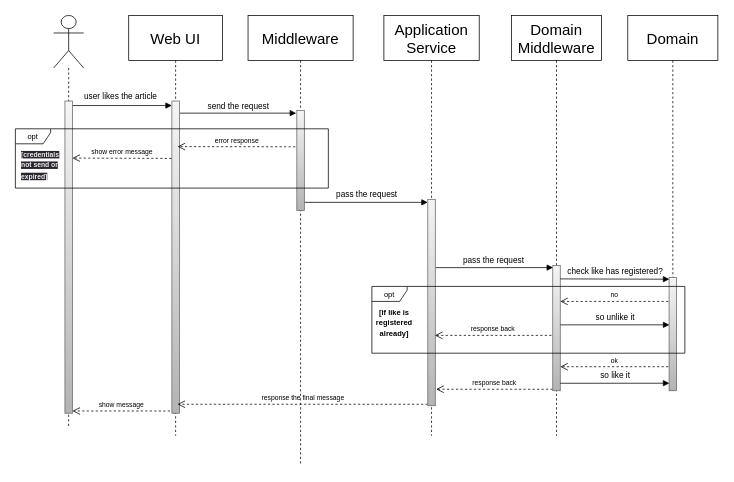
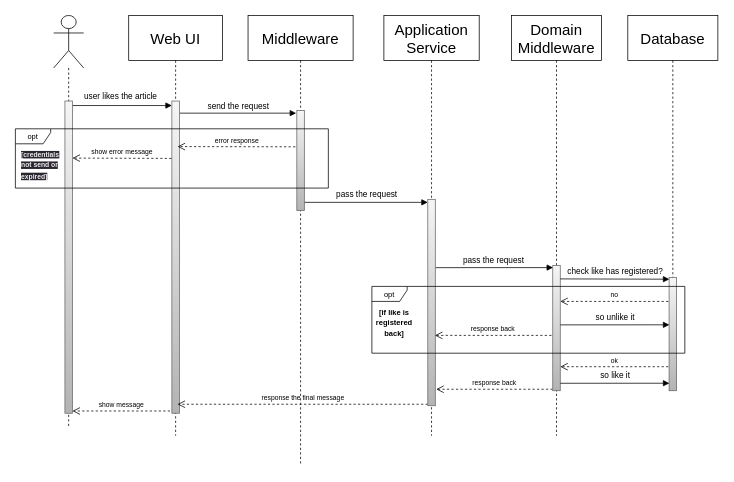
  <mxCell id="0" />
  <mxCell id="1" parent="0" />
  <mxCell id="2" value="" style="shape=umlLifeline;participant=umlActor;perimeter=lifelinePerimeter;whiteSpace=wrap;html=1;container=1;collapsible=0;recursiveResize=0;verticalAlign=top;spacingTop=36;outlineConnect=0;size=70;" vertex="1" parent="1"><mxGeometry x="71" y="20" width="40" height="550" as="geometry" /></mxCell>
  <mxCell id="3" value="&lt;font style=&quot;font-size: 20px;&quot;&gt;Web UI&lt;/font&gt;" style="shape=umlLifeline;perimeter=lifelinePerimeter;whiteSpace=wrap;html=1;container=1;collapsible=0;recursiveResize=0;outlineConnect=0;size=60;" vertex="1" parent="1"><mxGeometry x="171" y="20" width="125" height="560" as="geometry" /></mxCell>
  <mxCell id="4" value="send the request" style="html=1;verticalAlign=bottom;endArrow=block;entryX=-0.084;entryY=0.029;entryDx=0;entryDy=0;entryPerimeter=0;labelBackgroundColor=none;" edge="1" parent="3" source="5"><mxGeometry width="80" relative="1" as="geometry"><mxPoint x="60" y="130" as="sourcePoint" /><mxPoint x="223.16" y="130.15" as="targetPoint" /></mxGeometry></mxCell>
  <mxCell id="5" value="" style="html=1;points=[];perimeter=orthogonalPerimeter;verticalAlign=middle;fillStyle=auto;rounded=0;glass=0;shadow=0;fillColor=#f5f5f5;gradientColor=#b3b3b3;strokeColor=#666666;" vertex="1" parent="3"><mxGeometry x="57.5" y="114" width="10" height="416" as="geometry" /></mxCell>
  <mxCell id="6" value="&lt;font style=&quot;&quot;&gt;&lt;font style=&quot;font-size: 20px;&quot;&gt;Middleware&lt;/font&gt;&lt;br&gt;&lt;/font&gt;" style="shape=umlLifeline;perimeter=lifelinePerimeter;whiteSpace=wrap;html=1;container=1;collapsible=0;recursiveResize=0;outlineConnect=0;size=60;" vertex="1" parent="1"><mxGeometry x="330" y="20" width="140" height="600" as="geometry" /></mxCell>
  <mxCell id="7" value="" style="html=1;points=[];perimeter=orthogonalPerimeter;fontSize=11;fillColor=#f5f5f5;gradientColor=#b3b3b3;strokeColor=#666666;" vertex="1" parent="6"><mxGeometry x="65" y="126.5" width="10" height="133.5" as="geometry" /></mxCell>
  <mxCell id="8" value="ok" style="html=1;verticalAlign=bottom;endArrow=open;dashed=1;endSize=8;labelBackgroundColor=none;fontSize=9;exitX=-0.1;exitY=0.968;exitDx=0;exitDy=0;exitPerimeter=0;" edge="1" parent="6"><mxGeometry relative="1" as="geometry"><mxPoint x="560" y="468.008" as="sourcePoint" /><mxPoint x="416.0" y="468.004" as="targetPoint" /></mxGeometry></mxCell>
  <mxCell id="9" value="show message" style="html=1;verticalAlign=bottom;endArrow=open;dashed=1;endSize=8;labelBackgroundColor=none;fontSize=9;" edge="1" parent="6"><mxGeometry relative="1" as="geometry"><mxPoint x="-104.0" y="527" as="sourcePoint" /><mxPoint x="-234.0" y="527.004" as="targetPoint" /></mxGeometry></mxCell>
  <mxCell id="10" value="response the final message" style="html=1;verticalAlign=bottom;endArrow=open;dashed=1;endSize=8;labelBackgroundColor=none;fontSize=9;exitX=-0.092;exitY=0.877;exitDx=0;exitDy=0;exitPerimeter=0;" edge="1" parent="6"><mxGeometry relative="1" as="geometry"><mxPoint x="239.5" y="518.004" as="sourcePoint" /><mxPoint x="-94" y="518" as="targetPoint" /></mxGeometry></mxCell>
  <mxCell id="11" value="response back" style="html=1;verticalAlign=bottom;endArrow=open;dashed=1;endSize=8;labelBackgroundColor=none;fontSize=9;exitX=-0.1;exitY=0.968;exitDx=0;exitDy=0;exitPerimeter=0;entryX=1.117;entryY=0.986;entryDx=0;entryDy=0;entryPerimeter=0;" edge="1" parent="6"><mxGeometry relative="1" as="geometry"><mxPoint x="406" y="498.008" as="sourcePoint" /><mxPoint x="250.67" y="498.034" as="targetPoint" /></mxGeometry></mxCell>
  <mxCell id="12" value="&lt;span style=&quot;font-size: 20px;&quot;&gt;Domain&lt;br&gt;Middleware&lt;br&gt;&lt;/span&gt;" style="shape=umlLifeline;perimeter=lifelinePerimeter;whiteSpace=wrap;html=1;container=1;collapsible=0;recursiveResize=0;outlineConnect=0;size=60;" vertex="1" parent="1"><mxGeometry x="681" y="20" width="120" height="560" as="geometry" /></mxCell>
  <mxCell id="13" value="&lt;font style=&quot;font-size: 11px;&quot;&gt;pass the request&lt;br&gt;&lt;/font&gt;" style="html=1;verticalAlign=bottom;endArrow=block;fontSize=14;labelBackgroundColor=none;entryX=0.043;entryY=0.088;entryDx=0;entryDy=0;entryPerimeter=0;" edge="1" parent="12"><mxGeometry relative="1" as="geometry"><mxPoint x="-101.5" y="336" as="sourcePoint" /><mxPoint x="55.43" y="335.936" as="targetPoint" /></mxGeometry></mxCell>
  <mxCell id="14" value="" style="html=1;points=[];perimeter=orthogonalPerimeter;rounded=0;shadow=0;glass=0;sketch=0;fillStyle=auto;fontSize=14;fillColor=#f5f5f5;gradientColor=#b3b3b3;strokeColor=#666666;" vertex="1" parent="12"><mxGeometry x="55" y="333" width="10" height="167" as="geometry" /></mxCell>
  <mxCell id="15" value="&lt;font style=&quot;font-size: 11px;&quot;&gt;user likes the article&lt;br&gt;&lt;/font&gt;" style="html=1;verticalAlign=bottom;endArrow=block;fontSize=22;labelBackgroundColor=none;" edge="1" parent="1" target="5"><mxGeometry x="0.004" width="80" relative="1" as="geometry"><mxPoint x="91" y="140" as="sourcePoint" /><mxPoint x="221" y="140" as="targetPoint" /><Array as="points" /><mxPoint as="offset" /></mxGeometry></mxCell>
  <mxCell id="16" value="&lt;font style=&quot;font-size: 20px;&quot;&gt;Application Service&lt;/font&gt;" style="shape=umlLifeline;perimeter=lifelinePerimeter;whiteSpace=wrap;html=1;container=1;collapsible=0;recursiveResize=0;outlineConnect=0;size=60;" vertex="1" parent="1"><mxGeometry x="511" y="20" width="127" height="560" as="geometry" /></mxCell>
  <mxCell id="17" value="" style="html=1;points=[];perimeter=orthogonalPerimeter;rounded=0;shadow=0;glass=0;sketch=0;fillStyle=auto;fontSize=14;fillColor=#f5f5f5;gradientColor=#b3b3b3;strokeColor=#666666;" vertex="1" parent="16"><mxGeometry x="58.5" y="245" width="10" height="275" as="geometry" /></mxCell>
  <mxCell id="18" value="" style="html=1;points=[];perimeter=orthogonalPerimeter;fillColor=#f5f5f5;gradientColor=#b3b3b3;strokeColor=#666666;" vertex="1" parent="1"><mxGeometry x="86" y="134" width="10" height="416" as="geometry" /></mxCell>
- <mxCell id="19" value="&lt;span style=&quot;font-size: 20px;&quot;&gt;Domain&lt;br&gt;&lt;/span&gt;" style="shape=umlLifeline;perimeter=lifelinePerimeter;whiteSpace=wrap;html=1;container=1;collapsible=0;recursiveResize=0;outlineConnect=0;size=60;" vertex="1" parent="1"><mxGeometry x="836" y="20" width="120" height="500" as="geometry" /></mxCell>
+ <mxCell id="19" value="&lt;span style=&quot;font-size: 20px;&quot;&gt;Database&lt;br&gt;&lt;/span&gt;" style="shape=umlLifeline;perimeter=lifelinePerimeter;whiteSpace=wrap;html=1;container=1;collapsible=0;recursiveResize=0;outlineConnect=0;size=60;" vertex="1" parent="1"><mxGeometry x="836" y="20" width="120" height="500" as="geometry" /></mxCell>
  <mxCell id="20" value="&lt;font style=&quot;font-size: 11px;&quot;&gt;check like has registered?&lt;br&gt;&lt;/font&gt;" style="html=1;verticalAlign=bottom;endArrow=block;fontSize=14;labelBackgroundColor=none;entryX=0.044;entryY=0.016;entryDx=0;entryDy=0;entryPerimeter=0;" edge="1" parent="19" target="21"><mxGeometry relative="1" as="geometry"><mxPoint x="-90" y="351" as="sourcePoint" /><mxPoint x="64" y="351" as="targetPoint" /></mxGeometry></mxCell>
  <mxCell id="21" value="" style="html=1;points=[];perimeter=orthogonalPerimeter;rounded=0;shadow=0;glass=0;sketch=0;fillStyle=auto;fontSize=14;fillColor=#f5f5f5;gradientColor=#b3b3b3;strokeColor=#666666;" vertex="1" parent="19"><mxGeometry x="55" y="349" width="10" height="151" as="geometry" /></mxCell>
  <mxCell id="22" value="opt" style="shape=umlFrame;whiteSpace=wrap;html=1;fontSize=10;width=47;height=20;" vertex="1" parent="1"><mxGeometry x="20" y="171" width="417" height="79" as="geometry" /></mxCell>
  <mxCell id="23" value="error response" style="html=1;verticalAlign=bottom;endArrow=open;dashed=1;endSize=8;labelBackgroundColor=none;fontSize=9;entryX=0.518;entryY=0.3;entryDx=0;entryDy=0;entryPerimeter=0;" edge="1" parent="1" target="22"><mxGeometry relative="1" as="geometry"><mxPoint x="393" y="195" as="sourcePoint" /><mxPoint x="263" y="195.004" as="targetPoint" /></mxGeometry></mxCell>
  <mxCell id="24" value="show error message" style="html=1;verticalAlign=bottom;endArrow=open;dashed=1;endSize=8;labelBackgroundColor=none;fontSize=9;" edge="1" parent="1"><mxGeometry relative="1" as="geometry"><mxPoint x="227.99" y="210.47" as="sourcePoint" /><mxPoint x="96" y="210" as="targetPoint" /></mxGeometry></mxCell>
  <mxCell id="25" value="&lt;span style=&quot;border-color: rgb(0, 0, 0); color: rgb(240, 240, 240); font-family: Helvetica; font-style: normal; font-variant-ligatures: normal; font-variant-caps: normal; letter-spacing: normal; orphans: 2; text-indent: 0px; text-transform: none; widows: 2; word-spacing: 0px; -webkit-text-stroke-width: 0px; text-decoration-thickness: initial; text-decoration-style: initial; text-decoration-color: initial; font-size: 9px; font-weight: 700; text-align: center; background-color: rgb(42, 37, 47); float: none; display: inline !important;&quot;&gt;[credentials not send or expired&lt;/span&gt;&lt;span style=&quot;border-color: rgb(0, 0, 0); color: rgb(240, 240, 240); font-family: Helvetica; font-style: normal; font-variant-ligatures: normal; font-variant-caps: normal; letter-spacing: normal; orphans: 2; text-indent: 0px; text-transform: none; widows: 2; word-spacing: 0px; -webkit-text-stroke-width: 0px; text-decoration-thickness: initial; text-decoration-style: initial; text-decoration-color: initial; font-size: 9px; font-weight: 700; text-align: center; background-color: rgb(42, 37, 47); float: none; display: inline !important;&quot;&gt;]&lt;/span&gt;" style="text;whiteSpace=wrap;html=1;" vertex="1" parent="1"><mxGeometry x="26" y="191" width="60" height="40" as="geometry" /></mxCell>
  <mxCell id="26" value="&lt;font style=&quot;font-size: 11px;&quot;&gt;pass the request&lt;br&gt;&lt;/font&gt;" style="html=1;verticalAlign=bottom;endArrow=block;fontSize=14;labelBackgroundColor=none;" edge="1" parent="1"><mxGeometry relative="1" as="geometry"><mxPoint x="405.5" y="269" as="sourcePoint" /><mxPoint x="569.5" y="269" as="targetPoint" /></mxGeometry></mxCell>
  <mxCell id="27" value="opt" style="shape=umlFrame;whiteSpace=wrap;html=1;fontSize=10;width=47;height=20;" vertex="1" parent="1"><mxGeometry x="495" y="381" width="417" height="89" as="geometry" /></mxCell>
- <mxCell id="28" value="&lt;div style=&quot;text-align: center;&quot;&gt;&lt;span style=&quot;background-color: initial;&quot;&gt;&lt;font size=&quot;1&quot;&gt;&lt;b&gt;[if like is&lt;/b&gt;&lt;/font&gt;&lt;/span&gt;&lt;/div&gt;&lt;div style=&quot;text-align: center;&quot;&gt;&lt;span style=&quot;background-color: initial;&quot;&gt;&lt;font size=&quot;1&quot;&gt;&lt;b&gt;registered already]&lt;/b&gt;&lt;/font&gt;&lt;/span&gt;&lt;/div&gt;" style="text;whiteSpace=wrap;html=1;" vertex="1" parent="1"><mxGeometry x="489" y="400.75" width="70" height="45.5" as="geometry" /></mxCell>
+ <mxCell id="28" value="&lt;div style=&quot;text-align: center;&quot;&gt;&lt;span style=&quot;background-color: initial;&quot;&gt;&lt;font size=&quot;1&quot;&gt;&lt;b&gt;[if like is&lt;/b&gt;&lt;/font&gt;&lt;/span&gt;&lt;/div&gt;&lt;div style=&quot;text-align: center;&quot;&gt;&lt;span style=&quot;background-color: initial;&quot;&gt;&lt;font size=&quot;1&quot;&gt;&lt;b&gt;registered back]&lt;/b&gt;&lt;/font&gt;&lt;/span&gt;&lt;/div&gt;" style="text;whiteSpace=wrap;html=1;" vertex="1" parent="1"><mxGeometry x="489" y="400.75" width="70" height="45.5" as="geometry" /></mxCell>
  <mxCell id="29" value="no" style="html=1;verticalAlign=bottom;endArrow=open;dashed=1;endSize=8;labelBackgroundColor=none;fontSize=9;exitX=-0.1;exitY=0.968;exitDx=0;exitDy=0;exitPerimeter=0;" edge="1" parent="1"><mxGeometry relative="1" as="geometry"><mxPoint x="890" y="401.008" as="sourcePoint" /><mxPoint x="746" y="401.004" as="targetPoint" /></mxGeometry></mxCell>
  <mxCell id="30" value="response back" style="html=1;verticalAlign=bottom;endArrow=open;dashed=1;endSize=8;labelBackgroundColor=none;fontSize=9;exitX=-0.1;exitY=0.968;exitDx=0;exitDy=0;exitPerimeter=0;entryX=1.117;entryY=0.986;entryDx=0;entryDy=0;entryPerimeter=0;" edge="1" parent="1"><mxGeometry relative="1" as="geometry"><mxPoint x="734.33" y="446.248" as="sourcePoint" /><mxPoint x="579" y="446.274" as="targetPoint" /></mxGeometry></mxCell>
  <mxCell id="31" value="&lt;font style=&quot;font-size: 11px;&quot;&gt;so unlike it&lt;br&gt;&lt;/font&gt;" style="html=1;verticalAlign=bottom;endArrow=block;fontSize=14;labelBackgroundColor=none;entryX=0.044;entryY=0.016;entryDx=0;entryDy=0;entryPerimeter=0;" edge="1" parent="1"><mxGeometry relative="1" as="geometry"><mxPoint x="746" y="432.24" as="sourcePoint" /><mxPoint x="891.44" y="432.176" as="targetPoint" /></mxGeometry></mxCell>
  <mxCell id="32" value="&lt;font style=&quot;font-size: 11px;&quot;&gt;so like it&lt;br&gt;&lt;/font&gt;" style="html=1;verticalAlign=bottom;endArrow=block;fontSize=14;labelBackgroundColor=none;entryX=0.044;entryY=0.016;entryDx=0;entryDy=0;entryPerimeter=0;" edge="1" parent="1"><mxGeometry relative="1" as="geometry"><mxPoint x="746" y="510.06" as="sourcePoint" /><mxPoint x="891.44" y="509.996" as="targetPoint" /></mxGeometry></mxCell>
